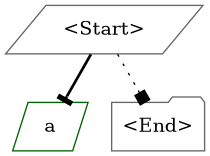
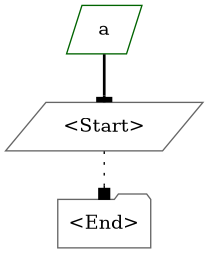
  digraph {
    node [color=gray40 shape=parallelogram]
    n1 [label="<Start>"]
    n2 [color=darkgreen label=a]
    n3 [label="<End>" shape=folder]
-   n1 -> n2 [arrowhead=tee style=bold]
+   n2 -> n1 [arrowhead=tee style=bold]
    n1 -> n3 [arrowhead=box style=dotted]
  }
